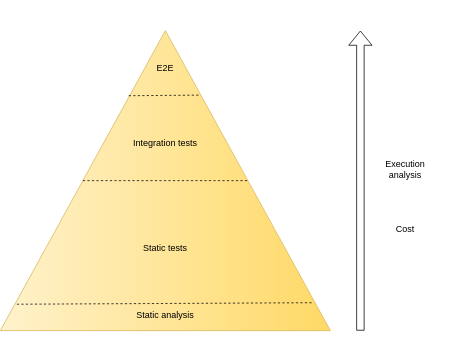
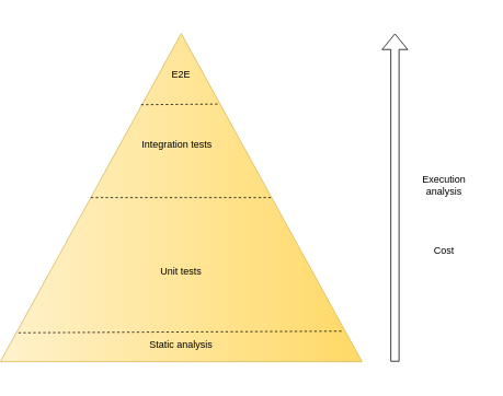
  <mxCell id="0" />
  <mxCell id="1" parent="0" />
  <mxCell id="2" value="" style="triangle;whiteSpace=wrap;html=1;rotation=-90;fillColor=#fff2cc;strokeColor=#d6b656;strokeWidth=1;rounded=0;gradientColor=#ffd966;" vertex="1" parent="1"><mxGeometry x="20" y="20" width="400" height="440" as="geometry" /></mxCell>
  <mxCell id="3" value="" style="endArrow=none;dashed=1;html=1;exitX=0.088;exitY=0.05;exitDx=0;exitDy=0;exitPerimeter=0;entryX=0.093;entryY=0.95;entryDx=0;entryDy=0;entryPerimeter=0;" edge="1" parent="1" source="2" target="2"><mxGeometry width="50" height="50" relative="1" as="geometry"><mxPoint x="154" y="370" as="sourcePoint" /><mxPoint x="398" y="380" as="targetPoint" /></mxGeometry></mxCell>
  <mxCell id="4" value="" style="endArrow=none;dashed=1;html=1;exitX=0.783;exitY=0.389;exitDx=0;exitDy=0;exitPerimeter=0;entryX=0.785;entryY=0.602;entryDx=0;entryDy=0;entryPerimeter=0;" edge="1" parent="1" source="2" target="2"><mxGeometry width="50" height="50" relative="1" as="geometry"><mxPoint x="220" y="108" as="sourcePoint" /><mxPoint x="295" y="104" as="targetPoint" /></mxGeometry></mxCell>
  <mxCell id="5" value="" style="endArrow=none;dashed=1;html=1;exitX=0.5;exitY=0;exitDx=0;exitDy=0;entryX=0.5;entryY=1;entryDx=0;entryDy=0;" edge="1" parent="1" source="2" target="2"><mxGeometry width="50" height="50" relative="1" as="geometry"><mxPoint x="140" y="220" as="sourcePoint" /><mxPoint x="360" y="220" as="targetPoint" /></mxGeometry></mxCell>
  <mxCell id="6" value="Static analysis" style="text;html=1;strokeColor=none;fillColor=none;align=center;verticalAlign=middle;whiteSpace=wrap;rounded=0;" vertex="1" parent="1"><mxGeometry x="170" y="410" width="100" height="20" as="geometry" /></mxCell>
- <mxCell id="7" value="Static tests" style="text;html=1;strokeColor=none;fillColor=none;align=center;verticalAlign=middle;whiteSpace=wrap;rounded=0;" vertex="1" parent="1"><mxGeometry x="170" y="320" width="100" height="20" as="geometry" /></mxCell>
- <mxCell id="8" value="Integration tests" style="text;html=1;strokeColor=none;fillColor=none;align=center;verticalAlign=middle;whiteSpace=wrap;rounded=0;" vertex="1" parent="1"><mxGeometry x="170" y="180" width="100" height="20" as="geometry" /></mxCell>
+ <mxCell id="7" value="Unit tests" style="text;html=1;strokeColor=none;fillColor=none;align=center;verticalAlign=middle;whiteSpace=wrap;rounded=0;" vertex="1" parent="1"><mxGeometry x="170" y="320" width="100" height="20" as="geometry" /></mxCell>
+ <mxCell id="8" value="Integration tests" style="text;html=1;strokeColor=none;fillColor=none;align=center;verticalAlign=middle;whiteSpace=wrap;rounded=0;" vertex="1" parent="1"><mxGeometry x="165" y="165" width="100" height="20" as="geometry" /></mxCell>
  <mxCell id="9" value="E2E" style="text;html=1;strokeColor=none;fillColor=none;align=center;verticalAlign=middle;whiteSpace=wrap;rounded=0;" vertex="1" parent="1"><mxGeometry x="195" y="80" width="50" height="20" as="geometry" /></mxCell>
  <mxCell id="10" value="" style="shape=flexArrow;endArrow=classic;html=1;" edge="1" parent="1"><mxGeometry width="50" height="50" relative="1" as="geometry"><mxPoint x="480" y="440" as="sourcePoint" /><mxPoint x="480" y="40" as="targetPoint" /></mxGeometry></mxCell>
  <mxCell id="11" value="Execution analysis" style="text;html=1;strokeColor=none;fillColor=none;align=center;verticalAlign=middle;whiteSpace=wrap;rounded=0;" vertex="1" parent="1"><mxGeometry x="490" y="200" width="100" height="50" as="geometry" /></mxCell>
  <mxCell id="12" value="Cost" style="text;html=1;strokeColor=none;fillColor=none;align=center;verticalAlign=middle;whiteSpace=wrap;rounded=0;" vertex="1" parent="1"><mxGeometry x="490" y="280" width="100" height="50" as="geometry" /></mxCell>
